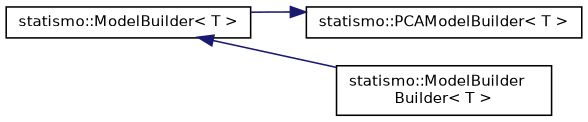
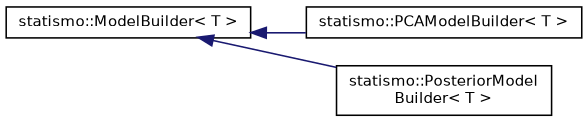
  digraph {
    fontname="DejaVu Sans"
    rankdir=LR
    node [color=black fillcolor=white fontname="DejaVu Sans" fontsize=10 shape=record style=filled]
    edge [color=midnightblue dir=back fontname="DejaVu Sans" fontsize=10 labelfontname="FreeSans.ttf" labelfontsize=10 style=solid]
    n1 [height=0.2 label="statismo::ModelBuilder\< T \>" width=0.4]
    n2 [height=0.2 label="statismo::PCAModelBuilder\< T \>" width=0.4]
-   n3 [height=0.2 label="statismo::ModelBuilder\lBuilder\< T \>" width=0.4]
-   n2 -> n1
+   n3 [height=0.2 label="statismo::PosteriorModel\lBuilder\< T \>" width=0.4]
+   n1 -> n2
    n1 -> n3
  }
